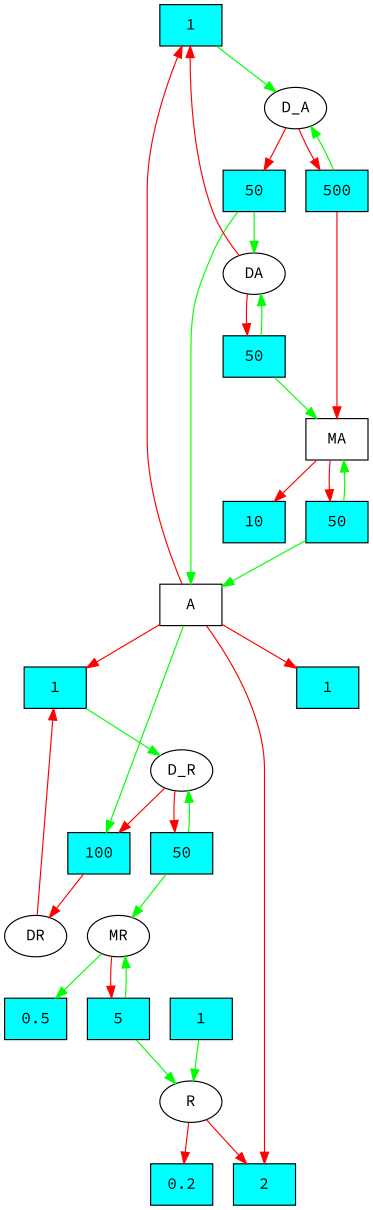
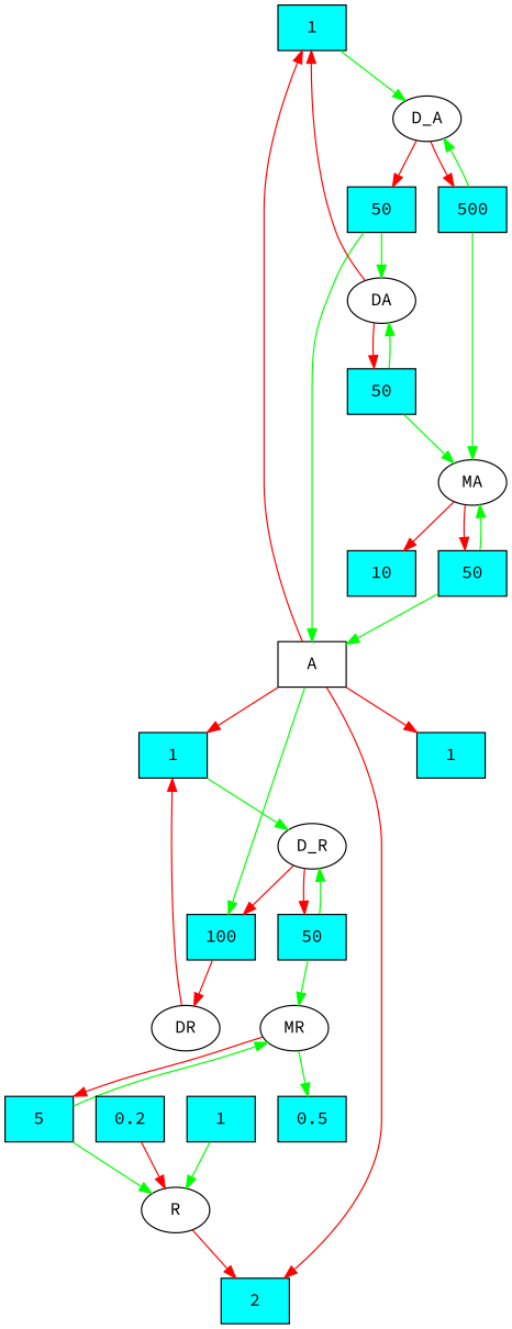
  digraph {
    fontname="Source Code Pro"
    node [fillcolor=cyan fontname="Source Code Pro" shape=box style=filled]
    edge [color=green fontname="Source Code Pro"]
    n1 [label=1]
    D_A [fillcolor="" shape="" style=""]
    n3 [label=50]
    n4 [label=500]
    A [fillcolor="" style=""]
    DA [fillcolor="" shape="" style=""]
    n7 [label=1]
    n8 [label=100]
    n9 [label=2]
    n10 [label=1]
    n11 [label=50]
    D_R [fillcolor="" shape="" style=""]
    n13 [label=50]
    DR [fillcolor="" shape="" style=""]
-   MA [fillcolor="" style=""]
+   MA [fillcolor="" shape="" style=""]
    n16 [label=50]
    n17 [label=10]
    MR [fillcolor="" shape="" style=""]
    n19 [label=5]
    n20 [label=0.5]
    R [fillcolor="" shape="" style=""]
    n22 [label=0.2]
    n23 [label=1]
    n1 -> D_A
    D_A -> n3 [color=red]
    D_A -> n4 [color=red]
    n3 -> A
    n3 -> DA
    n4 -> D_A
-   n4 -> MA [color=red]
+   n4 -> MA
    A -> n1 [color=red]
    A -> n7 [color=red]
    A -> n8
    A -> n9 [color=red]
    A -> n10 [color=red]
    DA -> n1 [color=red]
    DA -> n11 [color=red]
    n7 -> D_R
    n8 -> DR [color=red]
    n11 -> DA
    n11 -> MA
    D_R -> n8 [color=red]
    D_R -> n13 [color=red]
    n13 -> D_R
    n13 -> MR
    DR -> n7 [color=red]
    MA -> n16 [color=red]
    MA -> n17 [color=red]
    n16 -> A
    n16 -> MA
    MR -> n19 [color=red]
    MR -> n20
    n19 -> MR
    n19 -> R
    R -> n9 [color=red]
-   R -> n22 [color=red]
+   n22 -> R [color=red]
    n23 -> R
  }
